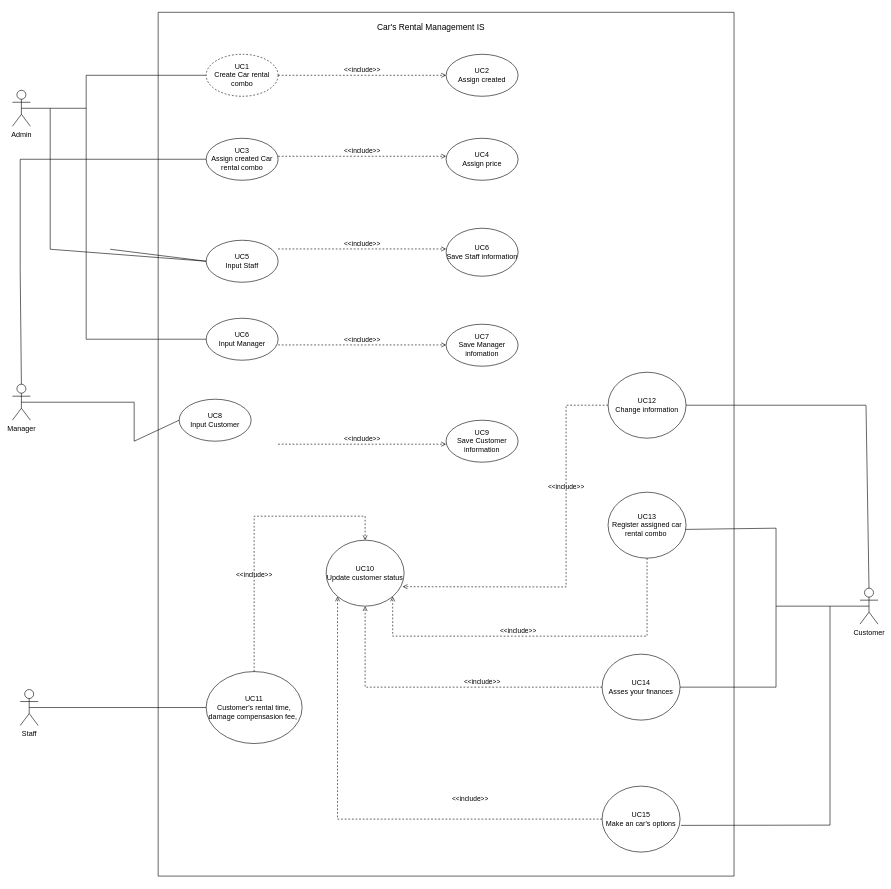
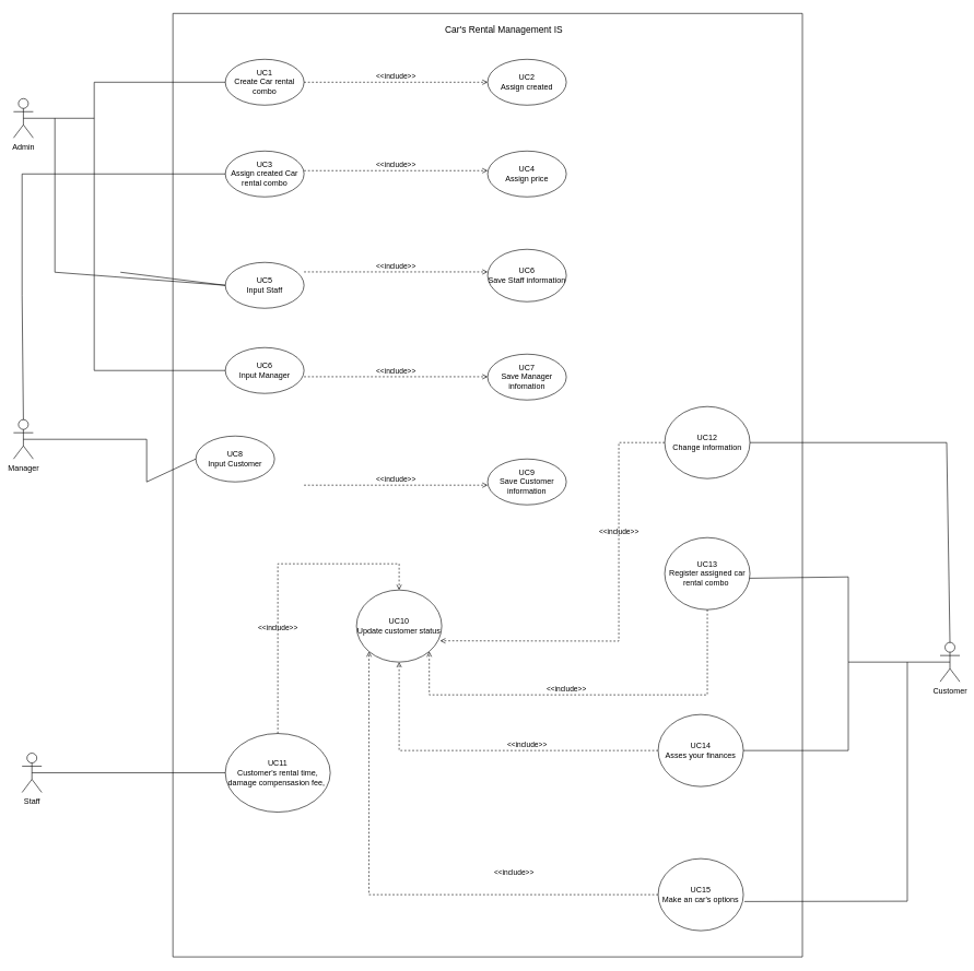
  <mxCell id="0" />
  <mxCell id="1" parent="0" />
  <mxCell id="2" value="" style="swimlane;startSize=0;" vertex="1" parent="1"><mxGeometry x="263" y="20" width="960" height="1440" as="geometry" /></mxCell>
- <mxCell id="3" value="UC1&lt;br&gt;Create Car rental combo" style="ellipse;whiteSpace=wrap;html=1;dashed=1;" vertex="1" parent="2"><mxGeometry x="80" y="70" width="120" height="70" as="geometry" /></mxCell>
+ <mxCell id="3" value="UC1&lt;br&gt;Create Car rental combo" style="ellipse;whiteSpace=wrap;html=1;" vertex="1" parent="2"><mxGeometry x="80" y="70" width="120" height="70" as="geometry" /></mxCell>
  <mxCell id="4" value="UC2&lt;br&gt;Assign created" style="ellipse;whiteSpace=wrap;html=1;" vertex="1" parent="2"><mxGeometry x="480" y="70" width="120" height="70" as="geometry" /></mxCell>
  <mxCell id="5" value="UC4&lt;br&gt;Assign price" style="ellipse;whiteSpace=wrap;html=1;" vertex="1" parent="2"><mxGeometry x="480" y="210" width="120" height="70" as="geometry" /></mxCell>
  <mxCell id="6" value="UC3&lt;br&gt;Assign created Car rental combo" style="ellipse;whiteSpace=wrap;html=1;" vertex="1" parent="2"><mxGeometry x="80" y="210" width="120" height="70" as="geometry" /></mxCell>
  <mxCell id="7" value="&amp;lt;&amp;lt;include&amp;gt;&amp;gt;" style="html=1;verticalAlign=bottom;labelBackgroundColor=none;endArrow=open;endFill=0;dashed=1;rounded=0;exitX=1;exitY=0.5;exitDx=0;exitDy=0;entryX=0;entryY=0.5;entryDx=0;entryDy=0;" edge="1" parent="2" source="3" target="4"><mxGeometry width="160" relative="1" as="geometry"><mxPoint x="210" y="280" as="sourcePoint" /><mxPoint x="370" y="280" as="targetPoint" /><Array as="points" /></mxGeometry></mxCell>
  <mxCell id="8" value="&amp;lt;&amp;lt;include&amp;gt;&amp;gt;" style="html=1;verticalAlign=bottom;labelBackgroundColor=none;endArrow=open;endFill=0;dashed=1;rounded=0;exitX=1;exitY=0.5;exitDx=0;exitDy=0;entryX=0;entryY=0.5;entryDx=0;entryDy=0;" edge="1" parent="2"><mxGeometry width="160" relative="1" as="geometry"><mxPoint x="200" y="240" as="sourcePoint" /><mxPoint x="480" y="240" as="targetPoint" /><Array as="points" /></mxGeometry></mxCell>
  <mxCell id="9" value="UC5&lt;br&gt;Input Staff" style="ellipse;whiteSpace=wrap;html=1;" vertex="1" parent="2"><mxGeometry x="80" y="380" width="120" height="70" as="geometry" /></mxCell>
  <mxCell id="10" value="UC6&lt;br&gt;Save Staff information" style="ellipse;whiteSpace=wrap;html=1;" vertex="1" parent="2"><mxGeometry x="480" y="360" width="120" height="80" as="geometry" /></mxCell>
  <mxCell id="11" value="&amp;lt;&amp;lt;include&amp;gt;&amp;gt;" style="html=1;verticalAlign=bottom;labelBackgroundColor=none;endArrow=open;endFill=0;dashed=1;rounded=0;exitX=1;exitY=0.5;exitDx=0;exitDy=0;entryX=0;entryY=0.5;entryDx=0;entryDy=0;" edge="1" parent="2"><mxGeometry width="160" relative="1" as="geometry"><mxPoint x="200" y="394.5" as="sourcePoint" /><mxPoint x="480" y="394.5" as="targetPoint" /><Array as="points" /></mxGeometry></mxCell>
  <mxCell id="12" value="UC8&lt;br&gt;Input Customer" style="ellipse;whiteSpace=wrap;html=1;" vertex="1" parent="2"><mxGeometry x="35" y="645" width="120" height="70" as="geometry" /></mxCell>
  <mxCell id="13" value="UC9&lt;br&gt;Save Customer information" style="ellipse;whiteSpace=wrap;html=1;" vertex="1" parent="2"><mxGeometry x="480" y="680" width="120" height="70" as="geometry" /></mxCell>
  <mxCell id="14" value="&amp;lt;&amp;lt;include&amp;gt;&amp;gt;" style="html=1;verticalAlign=bottom;labelBackgroundColor=none;endArrow=open;endFill=0;dashed=1;rounded=0;exitX=1;exitY=0.5;exitDx=0;exitDy=0;entryX=0;entryY=0.5;entryDx=0;entryDy=0;" edge="1" parent="2"><mxGeometry width="160" relative="1" as="geometry"><mxPoint x="200" y="720" as="sourcePoint" /><mxPoint x="480" y="720" as="targetPoint" /><Array as="points" /></mxGeometry></mxCell>
  <mxCell id="15" value="UC11&lt;br&gt;Customer's rental time, damage compensasion fee,&amp;nbsp;" style="ellipse;whiteSpace=wrap;html=1;" vertex="1" parent="2"><mxGeometry x="80" y="1099" width="160" height="120" as="geometry" /></mxCell>
  <mxCell id="16" value="UC10&lt;br&gt;Update customer status" style="ellipse;whiteSpace=wrap;html=1;" vertex="1" parent="2"><mxGeometry x="280" y="880" width="130" height="110" as="geometry" /></mxCell>
  <mxCell id="17" value="&amp;lt;&amp;lt;include&amp;gt;&amp;gt;" style="html=1;verticalAlign=bottom;labelBackgroundColor=none;endArrow=open;endFill=0;dashed=1;rounded=0;exitX=0.5;exitY=0;exitDx=0;exitDy=0;entryX=0.5;entryY=0;entryDx=0;entryDy=0;" edge="1" parent="2" source="15" target="16"><mxGeometry x="-0.372" width="160" relative="1" as="geometry"><mxPoint x="250" y="680" as="sourcePoint" /><mxPoint x="410" y="680" as="targetPoint" /><Array as="points"><mxPoint x="160" y="840" /><mxPoint x="345" y="840" /></Array><mxPoint as="offset" /></mxGeometry></mxCell>
  <mxCell id="18" value="UC6&lt;br&gt;Input Manager" style="ellipse;whiteSpace=wrap;html=1;" vertex="1" parent="2"><mxGeometry x="80" y="510" width="120" height="70" as="geometry" /></mxCell>
  <mxCell id="19" value="UC7&lt;br&gt;Save Manager infomation" style="ellipse;whiteSpace=wrap;html=1;" vertex="1" parent="2"><mxGeometry x="480" y="520" width="120" height="70" as="geometry" /></mxCell>
  <mxCell id="20" value="&amp;lt;&amp;lt;include&amp;gt;&amp;gt;" style="html=1;verticalAlign=bottom;labelBackgroundColor=none;endArrow=open;endFill=0;dashed=1;rounded=0;exitX=1;exitY=0.5;exitDx=0;exitDy=0;entryX=0;entryY=0.5;entryDx=0;entryDy=0;" edge="1" parent="2"><mxGeometry width="160" relative="1" as="geometry"><mxPoint x="200" y="554.5" as="sourcePoint" /><mxPoint x="480" y="554.5" as="targetPoint" /><Array as="points" /></mxGeometry></mxCell>
  <mxCell id="21" value="" style="endArrow=none;html=1;rounded=0;entryX=0;entryY=0.5;entryDx=0;entryDy=0;exitX=0;exitY=0.5;exitDx=0;exitDy=0;" edge="1" parent="2" source="18" target="3"><mxGeometry width="50" height="50" relative="1" as="geometry"><mxPoint x="-120" y="160" as="sourcePoint" /><mxPoint x="100" y="270" as="targetPoint" /><Array as="points"><mxPoint x="-120" y="545" /><mxPoint x="-120" y="105" /></Array></mxGeometry></mxCell>
  <mxCell id="22" value="UC12&lt;br&gt;Change information" style="ellipse;whiteSpace=wrap;html=1;" vertex="1" parent="2"><mxGeometry x="750" y="600" width="130" height="110" as="geometry" /></mxCell>
  <mxCell id="23" value="UC13&lt;br&gt;Register assigned car rental combo&amp;nbsp;" style="ellipse;whiteSpace=wrap;html=1;" vertex="1" parent="2"><mxGeometry x="750" y="800" width="130" height="110" as="geometry" /></mxCell>
  <mxCell id="24" value="UC14&lt;br&gt;Asses your finances" style="ellipse;whiteSpace=wrap;html=1;" vertex="1" parent="2"><mxGeometry x="740" y="1070" width="130" height="110" as="geometry" /></mxCell>
  <mxCell id="25" value="&amp;lt;&amp;lt;include&amp;gt;&amp;gt;" style="html=1;verticalAlign=bottom;labelBackgroundColor=none;endArrow=open;endFill=0;dashed=1;rounded=0;exitX=0;exitY=0.5;exitDx=0;exitDy=0;entryX=0.981;entryY=0.705;entryDx=0;entryDy=0;entryPerimeter=0;" edge="1" parent="2" source="22" target="16"><mxGeometry x="-0.334" width="160" relative="1" as="geometry"><mxPoint x="210" y="730" as="sourcePoint" /><mxPoint x="490" y="730" as="targetPoint" /><Array as="points"><mxPoint x="680" y="655" /><mxPoint x="680" y="800" /><mxPoint x="680" y="958" /></Array><mxPoint as="offset" /></mxGeometry></mxCell>
  <mxCell id="26" value="&amp;lt;&amp;lt;include&amp;gt;&amp;gt;" style="html=1;verticalAlign=bottom;labelBackgroundColor=none;endArrow=open;endFill=0;dashed=1;rounded=0;exitX=0.5;exitY=1;exitDx=0;exitDy=0;entryX=1;entryY=1;entryDx=0;entryDy=0;" edge="1" parent="2" source="23" target="16"><mxGeometry x="0.113" width="160" relative="1" as="geometry"><mxPoint x="220" y="740" as="sourcePoint" /><mxPoint x="500" y="740" as="targetPoint" /><Array as="points"><mxPoint x="815" y="1040" /><mxPoint x="391" y="1040" /></Array><mxPoint as="offset" /></mxGeometry></mxCell>
  <mxCell id="27" value="&amp;lt;&amp;lt;include&amp;gt;&amp;gt;" style="html=1;verticalAlign=bottom;labelBackgroundColor=none;endArrow=open;endFill=0;dashed=1;rounded=0;exitX=0;exitY=0.5;exitDx=0;exitDy=0;entryX=0.5;entryY=1;entryDx=0;entryDy=0;" edge="1" parent="2" source="24" target="16"><mxGeometry x="-0.245" width="160" relative="1" as="geometry"><mxPoint x="340" y="1124.5" as="sourcePoint" /><mxPoint x="620" y="1120" as="targetPoint" /><Array as="points"><mxPoint x="540" y="1125" /><mxPoint x="345" y="1125" /></Array><mxPoint as="offset" /></mxGeometry></mxCell>
- <mxCell id="28" value="&lt;font style=&quot;font-size: 14px;&quot;&gt;Car's Rental Management IS&lt;/font&gt;" style="text;html=1;strokeColor=none;fillColor=none;align=center;verticalAlign=middle;whiteSpace=wrap;rounded=0;" vertex="1" parent="2"><mxGeometry x="350" y="10" width="210" height="30" as="geometry" /></mxCell>
+ <mxCell id="28" value="&lt;font style=&quot;font-size: 14px;&quot;&gt;Car's Rental Management IS&lt;/font&gt;" style="text;html=1;strokeColor=none;fillColor=none;align=center;verticalAlign=middle;whiteSpace=wrap;rounded=0;" vertex="1" parent="2"><mxGeometry x="400" y="10" width="210" height="30" as="geometry" /></mxCell>
  <mxCell id="29" value="UC15&lt;br&gt;Make an car's options" style="ellipse;whiteSpace=wrap;html=1;" vertex="1" parent="2"><mxGeometry x="740" y="1290" width="130" height="110" as="geometry" /></mxCell>
  <mxCell id="30" value="&amp;lt;&amp;lt;include&amp;gt;&amp;gt;" style="html=1;verticalAlign=bottom;labelBackgroundColor=none;endArrow=open;endFill=0;dashed=1;rounded=0;exitX=0;exitY=0.5;exitDx=0;exitDy=0;entryX=0;entryY=1;entryDx=0;entryDy=0;" edge="1" parent="2" source="29" target="16"><mxGeometry x="-0.458" y="-25" width="160" relative="1" as="geometry"><mxPoint x="210" y="730" as="sourcePoint" /><mxPoint x="490" y="730" as="targetPoint" /><Array as="points"><mxPoint x="299" y="1345" /></Array><mxPoint as="offset" /></mxGeometry></mxCell>
  <mxCell id="31" value="Staff" style="shape=umlActor;verticalLabelPosition=bottom;verticalAlign=top;html=1;outlineConnect=0;" vertex="1" parent="1"><mxGeometry x="33" y="1149" width="30" height="60" as="geometry" /></mxCell>
  <mxCell id="32" value="Admin" style="shape=umlActor;verticalLabelPosition=bottom;verticalAlign=top;html=1;outlineConnect=0;" vertex="1" parent="1"><mxGeometry x="20" y="150" width="30" height="60" as="geometry" /></mxCell>
  <mxCell id="33" value="Manager" style="shape=umlActor;verticalLabelPosition=bottom;verticalAlign=top;html=1;outlineConnect=0;" vertex="1" parent="1"><mxGeometry x="20" y="640" width="30" height="60" as="geometry" /></mxCell>
  <mxCell id="34" value="" style="endArrow=none;html=1;rounded=0;exitX=0.5;exitY=0.5;exitDx=0;exitDy=0;exitPerimeter=0;" edge="1" parent="1" source="32"><mxGeometry width="50" height="50" relative="1" as="geometry"><mxPoint x="313" y="340" as="sourcePoint" /><mxPoint x="143" y="180" as="targetPoint" /></mxGeometry></mxCell>
  <mxCell id="35" value="" style="endArrow=none;html=1;rounded=0;exitX=0.5;exitY=0;exitDx=0;exitDy=0;exitPerimeter=0;entryX=0;entryY=0.5;entryDx=0;entryDy=0;" edge="1" parent="1" source="33" target="6"><mxGeometry width="50" height="50" relative="1" as="geometry"><mxPoint x="273" y="620" as="sourcePoint" /><mxPoint x="323" y="570" as="targetPoint" /><Array as="points"><mxPoint x="33" y="450" /><mxPoint x="33" y="265" /></Array></mxGeometry></mxCell>
  <mxCell id="36" value="" style="endArrow=none;html=1;rounded=0;exitX=0.5;exitY=0.5;exitDx=0;exitDy=0;exitPerimeter=0;entryX=0;entryY=0.5;entryDx=0;entryDy=0;" edge="1" parent="1" source="33" target="12"><mxGeometry width="50" height="50" relative="1" as="geometry"><mxPoint x="273" y="850" as="sourcePoint" /><mxPoint x="323" y="800" as="targetPoint" /><Array as="points"><mxPoint x="223" y="670" /><mxPoint x="223" y="735" /></Array></mxGeometry></mxCell>
  <mxCell id="37" value="" style="endArrow=none;html=1;rounded=0;exitX=0.5;exitY=0.5;exitDx=0;exitDy=0;exitPerimeter=0;entryX=0;entryY=0.5;entryDx=0;entryDy=0;" edge="1" parent="1" source="31" target="15"><mxGeometry width="50" height="50" relative="1" as="geometry"><mxPoint x="663" y="1010" as="sourcePoint" /><mxPoint x="713" y="960" as="targetPoint" /></mxGeometry></mxCell>
  <mxCell id="38" value="Customer" style="shape=umlActor;verticalLabelPosition=bottom;verticalAlign=top;html=1;outlineConnect=0;" vertex="1" parent="1"><mxGeometry x="1433" y="980" width="30" height="60" as="geometry" /></mxCell>
  <mxCell id="39" value="" style="endArrow=none;html=1;rounded=0;fontSize=14;exitX=1;exitY=0.5;exitDx=0;exitDy=0;entryX=0.5;entryY=0;entryDx=0;entryDy=0;entryPerimeter=0;" edge="1" parent="1" source="22" target="38"><mxGeometry width="50" height="50" relative="1" as="geometry"><mxPoint x="1363" y="990" as="sourcePoint" /><mxPoint x="1413" y="940" as="targetPoint" /><Array as="points"><mxPoint x="1443" y="675" /></Array></mxGeometry></mxCell>
  <mxCell id="40" value="" style="endArrow=none;html=1;rounded=0;fontSize=14;exitX=0.996;exitY=0.564;exitDx=0;exitDy=0;exitPerimeter=0;entryX=0.5;entryY=0.5;entryDx=0;entryDy=0;entryPerimeter=0;" edge="1" parent="1" source="23" target="38"><mxGeometry width="50" height="50" relative="1" as="geometry"><mxPoint x="1363" y="990" as="sourcePoint" /><mxPoint x="1413" y="940" as="targetPoint" /><Array as="points"><mxPoint x="1293" y="880" /><mxPoint x="1293" y="1010" /></Array></mxGeometry></mxCell>
  <mxCell id="41" value="" style="endArrow=none;html=1;rounded=0;fontSize=14;exitX=1;exitY=0.5;exitDx=0;exitDy=0;" edge="1" parent="1" source="24"><mxGeometry width="50" height="50" relative="1" as="geometry"><mxPoint x="1363" y="1170" as="sourcePoint" /><mxPoint x="1293" y="1010" as="targetPoint" /><Array as="points"><mxPoint x="1293" y="1145" /></Array></mxGeometry></mxCell>
  <mxCell id="42" value="" style="endArrow=none;html=1;rounded=0;fontSize=14;exitX=1.012;exitY=0.595;exitDx=0;exitDy=0;exitPerimeter=0;" edge="1" parent="1" source="29"><mxGeometry width="50" height="50" relative="1" as="geometry"><mxPoint x="1363" y="1330" as="sourcePoint" /><mxPoint x="1383" y="1010" as="targetPoint" /><Array as="points"><mxPoint x="1383" y="1375" /></Array></mxGeometry></mxCell>
  <mxCell id="43" value="" style="endArrow=none;html=1;rounded=0;entryX=0;entryY=0.5;entryDx=0;entryDy=0;" edge="1" parent="1" target="9"><mxGeometry width="50" height="50" relative="1" as="geometry"><mxPoint x="83" y="180" as="sourcePoint" /><mxPoint x="343" y="415" as="targetPoint" /><Array as="points"><mxPoint x="83" y="415" /></Array></mxGeometry></mxCell>
  <mxCell id="44" value="" style="endArrow=none;html=1;rounded=0;entryX=0;entryY=0.5;entryDx=0;entryDy=0;" edge="1" parent="1" target="9"><mxGeometry width="50" height="50" relative="1" as="geometry"><mxPoint x="183" y="415" as="sourcePoint" /><mxPoint x="343" y="415" as="targetPoint" /></mxGeometry></mxCell>
